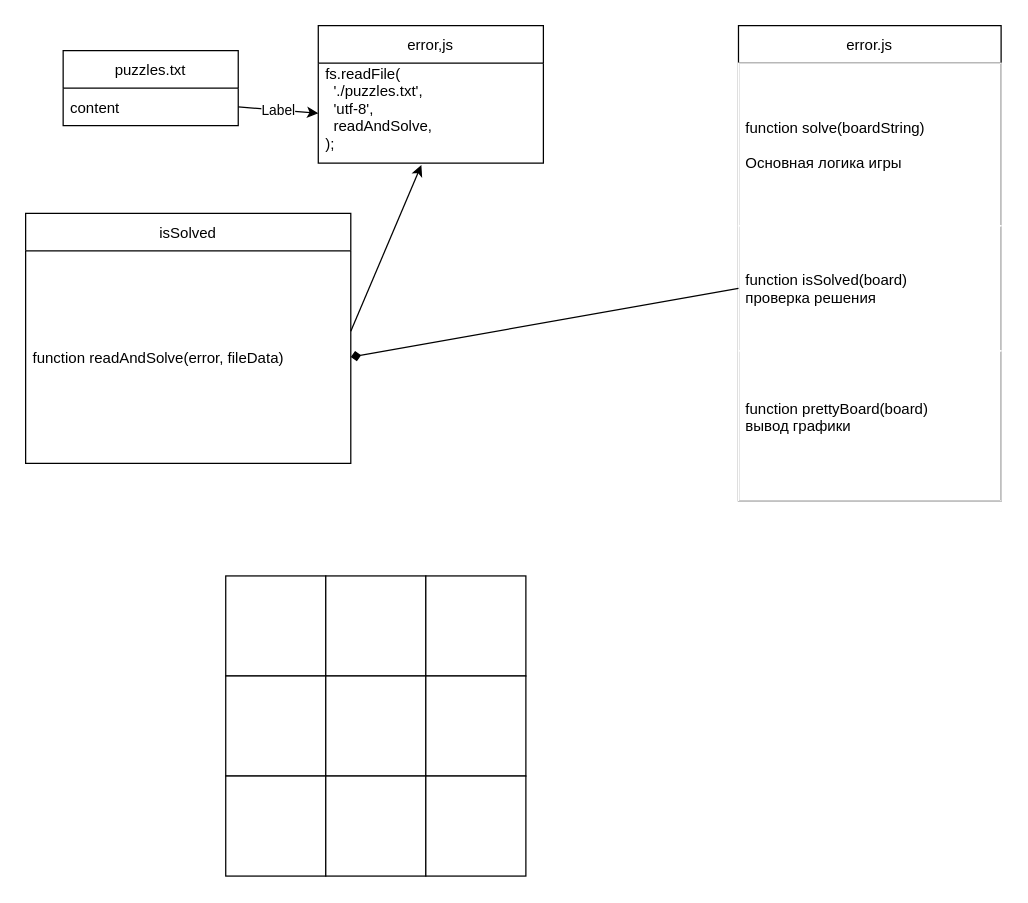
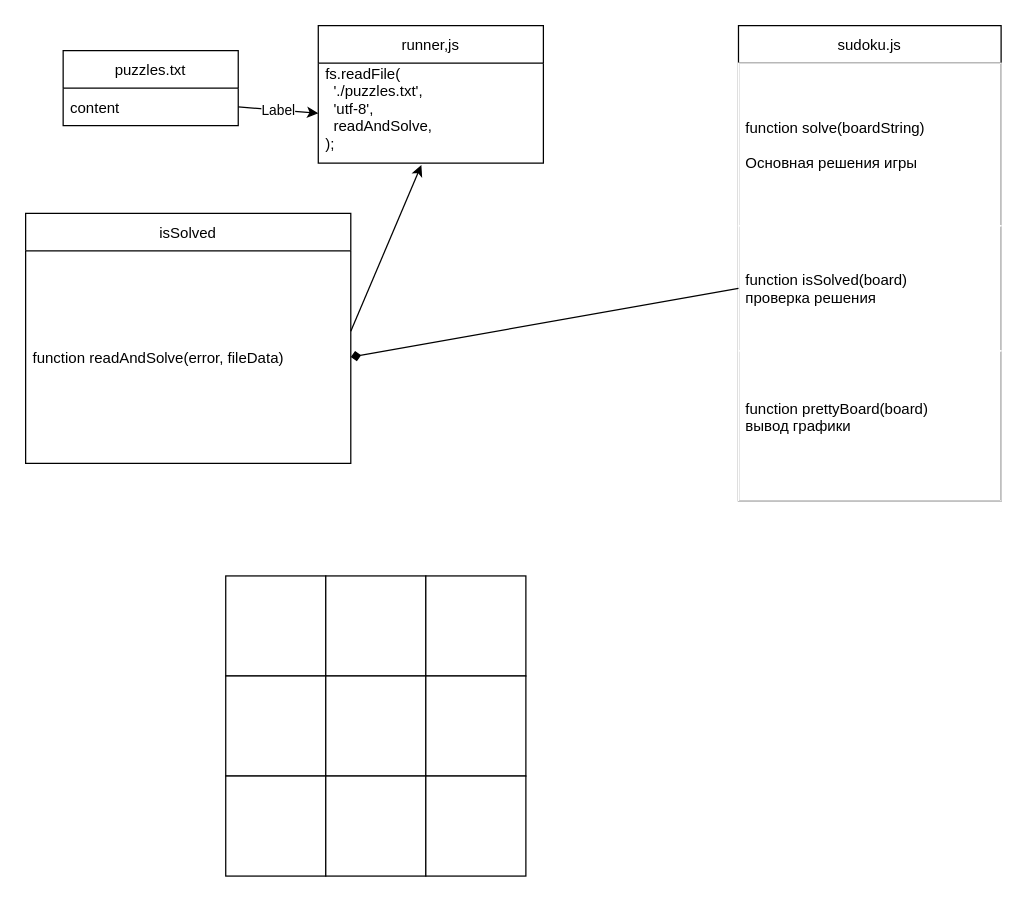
  <mxCell id="0" />
  <mxCell id="1" parent="0" />
- <mxCell id="2" value="error.js" style="swimlane;fontStyle=0;childLayout=stackLayout;horizontal=1;startSize=30;horizontalStack=0;resizeParent=1;resizeParentMax=0;resizeLast=0;collapsible=1;marginBottom=0;" parent="1" vertex="1"><mxGeometry x="590" width="210" height="380" as="geometry" y="20" /></mxCell>
- <mxCell id="3" value="function solve(boardString)&#10;&#10;Основная логика игры" style="text;strokeColor=white;fillColor=none;align=left;verticalAlign=middle;spacingLeft=4;spacingRight=4;overflow=hidden;points=[[0,0.5],[1,0.5]];portConstraint=eastwest;rotatable=0;" parent="2" vertex="1"><mxGeometry y="30" width="210" height="130" as="geometry" /></mxCell>
+ <mxCell id="2" value="sudoku.js" style="swimlane;fontStyle=0;childLayout=stackLayout;horizontal=1;startSize=30;horizontalStack=0;resizeParent=1;resizeParentMax=0;resizeLast=0;collapsible=1;marginBottom=0;" parent="1" vertex="1"><mxGeometry x="590" width="210" height="380" as="geometry" y="20" /></mxCell>
+ <mxCell id="3" value="function solve(boardString)&#10;&#10;Основная решения игры" style="text;strokeColor=white;fillColor=none;align=left;verticalAlign=middle;spacingLeft=4;spacingRight=4;overflow=hidden;points=[[0,0.5],[1,0.5]];portConstraint=eastwest;rotatable=0;" parent="2" vertex="1"><mxGeometry y="30" width="210" height="130" as="geometry" /></mxCell>
  <mxCell id="4" value="function isSolved(board)&#10;проверка решения" style="text;strokeColor=white;fillColor=none;align=left;verticalAlign=middle;spacingLeft=4;spacingRight=4;overflow=hidden;points=[[0,0.5],[1,0.5]];portConstraint=eastwest;rotatable=0;" parent="2" vertex="1"><mxGeometry y="160" width="210" height="100" as="geometry" /></mxCell>
  <mxCell id="5" value="function prettyBoard(board)&#10;вывод графики&#10;" style="text;strokeColor=white;fillColor=none;align=left;verticalAlign=middle;spacingLeft=4;spacingRight=4;overflow=hidden;points=[[0,0.5],[1,0.5]];portConstraint=eastwest;rotatable=0;" parent="2" vertex="1"><mxGeometry y="260" width="210" height="120" as="geometry" /></mxCell>
  <mxCell id="6" value="puzzles.txt" style="swimlane;fontStyle=0;childLayout=stackLayout;horizontal=1;startSize=30;horizontalStack=0;resizeParent=1;resizeParentMax=0;resizeLast=0;collapsible=1;marginBottom=0;" parent="1" vertex="1"><mxGeometry x="50" y="40" width="140" height="60" as="geometry" /></mxCell>
  <mxCell id="7" value="content" style="text;strokeColor=none;fillColor=none;align=left;verticalAlign=middle;spacingLeft=4;spacingRight=4;overflow=hidden;points=[[0,0.5],[1,0.5]];portConstraint=eastwest;rotatable=0;" parent="6" vertex="1"><mxGeometry y="30" width="140" height="30" as="geometry" /></mxCell>
- <mxCell id="8" value="error,js" style="swimlane;fontStyle=0;childLayout=stackLayout;horizontal=1;startSize=30;horizontalStack=0;resizeParent=1;resizeParentMax=0;resizeLast=0;collapsible=1;marginBottom=0;" parent="1" vertex="1"><mxGeometry x="254" width="180" height="110" as="geometry" y="20" /></mxCell>
+ <mxCell id="8" value="runner,js" style="swimlane;fontStyle=0;childLayout=stackLayout;horizontal=1;startSize=30;horizontalStack=0;resizeParent=1;resizeParentMax=0;resizeLast=0;collapsible=1;marginBottom=0;" parent="1" vertex="1"><mxGeometry x="254" width="180" height="110" as="geometry" y="20" /></mxCell>
  <mxCell id="9" value="fs.readFile(&#10;  './puzzles.txt',&#10;  'utf-8',&#10;  readAndSolve,&#10;);&#10;" style="text;strokeColor=none;fillColor=none;align=left;verticalAlign=middle;spacingLeft=4;spacingRight=4;overflow=hidden;points=[[0,0.5],[1,0.5]];portConstraint=eastwest;rotatable=0;" parent="8" vertex="1"><mxGeometry y="30" width="180" height="80" as="geometry" /></mxCell>
  <mxCell id="10" value="isSolved" style="swimlane;fontStyle=0;childLayout=stackLayout;horizontal=1;startSize=30;horizontalStack=0;resizeParent=1;resizeParentMax=0;resizeLast=0;collapsible=1;marginBottom=0;" parent="1" vertex="1"><mxGeometry y="170" width="260" height="200" as="geometry" x="20" /></mxCell>
  <mxCell id="11" value="function readAndSolve(error, fileData)" style="text;strokeColor=none;fillColor=none;align=left;verticalAlign=middle;spacingLeft=4;spacingRight=4;overflow=hidden;points=[[0,0.5],[1,0.5]];portConstraint=eastwest;rotatable=0;" parent="10" vertex="1"><mxGeometry y="30" width="260" height="170" as="geometry" /></mxCell>
  <mxCell id="12" value="" style="endArrow=classic;html=1;exitX=1;exitY=0.5;exitDx=0;exitDy=0;entryX=0;entryY=0.5;entryDx=0;entryDy=0;" parent="1" source="7" target="9" edge="1"><mxGeometry relative="1" as="geometry"><mxPoint x="490" y="290" as="sourcePoint" /><mxPoint x="590" y="290" as="targetPoint" /></mxGeometry></mxCell>
  <mxCell id="13" value="Label" style="edgeLabel;resizable=0;html=1;align=center;verticalAlign=middle;" parent="12" connectable="0" vertex="1"><mxGeometry relative="1" as="geometry" /></mxCell>
  <mxCell id="14" value="" style="endArrow=classic;html=1;exitX=1;exitY=0.378;exitDx=0;exitDy=0;exitPerimeter=0;entryX=0.458;entryY=1.018;entryDx=0;entryDy=0;entryPerimeter=0;" parent="1" source="11" target="9" edge="1"><mxGeometry width="50" height="50" relative="1" as="geometry"><mxPoint x="510" y="280" as="sourcePoint" /><mxPoint x="370" y="170" as="targetPoint" /></mxGeometry></mxCell>
  <mxCell id="15" value="" style="endArrow=diamond;html=1;entryX=1;entryY=0.5;entryDx=0;entryDy=0;exitX=0;exitY=0.5;exitDx=0;exitDy=0;" parent="1" source="4" target="11" edge="1"><mxGeometry width="50" height="50" relative="1" as="geometry"><mxPoint x="510" y="280" as="sourcePoint" /><mxPoint x="560" y="230" as="targetPoint" /></mxGeometry></mxCell>
  <mxCell id="16" value="" style="whiteSpace=wrap;html=1;aspect=fixed;" vertex="1" parent="1"><mxGeometry x="180" y="460" width="80" height="80" as="geometry" /></mxCell>
  <mxCell id="17" value="" style="whiteSpace=wrap;html=1;aspect=fixed;" vertex="1" parent="1"><mxGeometry x="260" y="460" width="80" height="80" as="geometry" /></mxCell>
  <mxCell id="18" value="" style="whiteSpace=wrap;html=1;aspect=fixed;" vertex="1" parent="1"><mxGeometry x="340" y="460" width="80" height="80" as="geometry" /></mxCell>
  <mxCell id="19" value="" style="whiteSpace=wrap;html=1;aspect=fixed;" vertex="1" parent="1"><mxGeometry x="180" y="540" width="80" height="80" as="geometry" /></mxCell>
  <mxCell id="20" value="" style="whiteSpace=wrap;html=1;aspect=fixed;" vertex="1" parent="1"><mxGeometry x="260" y="540" width="80" height="80" as="geometry" /></mxCell>
  <mxCell id="21" value="" style="whiteSpace=wrap;html=1;aspect=fixed;" vertex="1" parent="1"><mxGeometry x="340" y="540" width="80" height="80" as="geometry" /></mxCell>
  <mxCell id="22" value="" style="whiteSpace=wrap;html=1;aspect=fixed;" vertex="1" parent="1"><mxGeometry x="180" y="620" width="80" height="80" as="geometry" /></mxCell>
  <mxCell id="23" value="" style="whiteSpace=wrap;html=1;aspect=fixed;" vertex="1" parent="1"><mxGeometry x="260" y="620" width="80" height="80" as="geometry" /></mxCell>
  <mxCell id="24" value="" style="whiteSpace=wrap;html=1;aspect=fixed;" vertex="1" parent="1"><mxGeometry x="340" y="620" width="80" height="80" as="geometry" /></mxCell>
